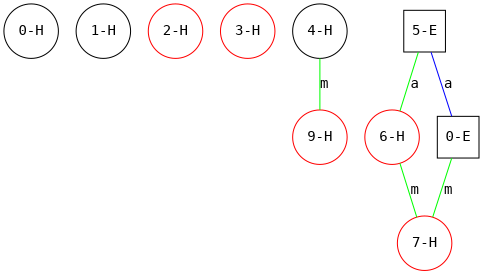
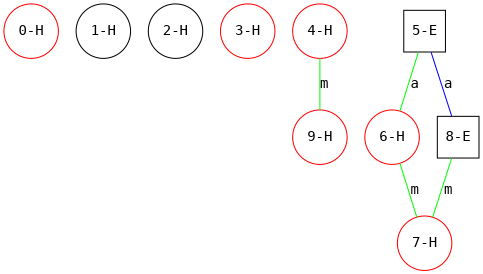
  graph {
    fontname="DejaVu Sans Mono"
    node [color=red fontname="DejaVu Sans Mono" shape=circle]
    edge [color=green fontname="DejaVu Sans Mono"]
-   n1 [color=black label="0-H"]
+   n1 [label="0-H"]
    n2 [color=black label="1-H"]
-   n3 [label="2-H"]
+   n3 [color=black label="2-H"]
    n4 [label="3-H"]
-   n5 [color=black label="4-H"]
+   n5 [label="4-H"]
    n6 [label="9-H"]
    n7 [color=black label="5-E" shape=square]
    n8 [label="6-H"]
-   n9 [color=black label="0-E" shape=square]
+   n9 [color=black label="8-E" shape=square]
    n10 [label="7-H"]
    n5 -- n6 [label=m]
    n7 -- n8 [label=a]
    n7 -- n9 [color=blue label=a]
    n8 -- n10 [label=m]
    n9 -- n10 [label=m]
  }
